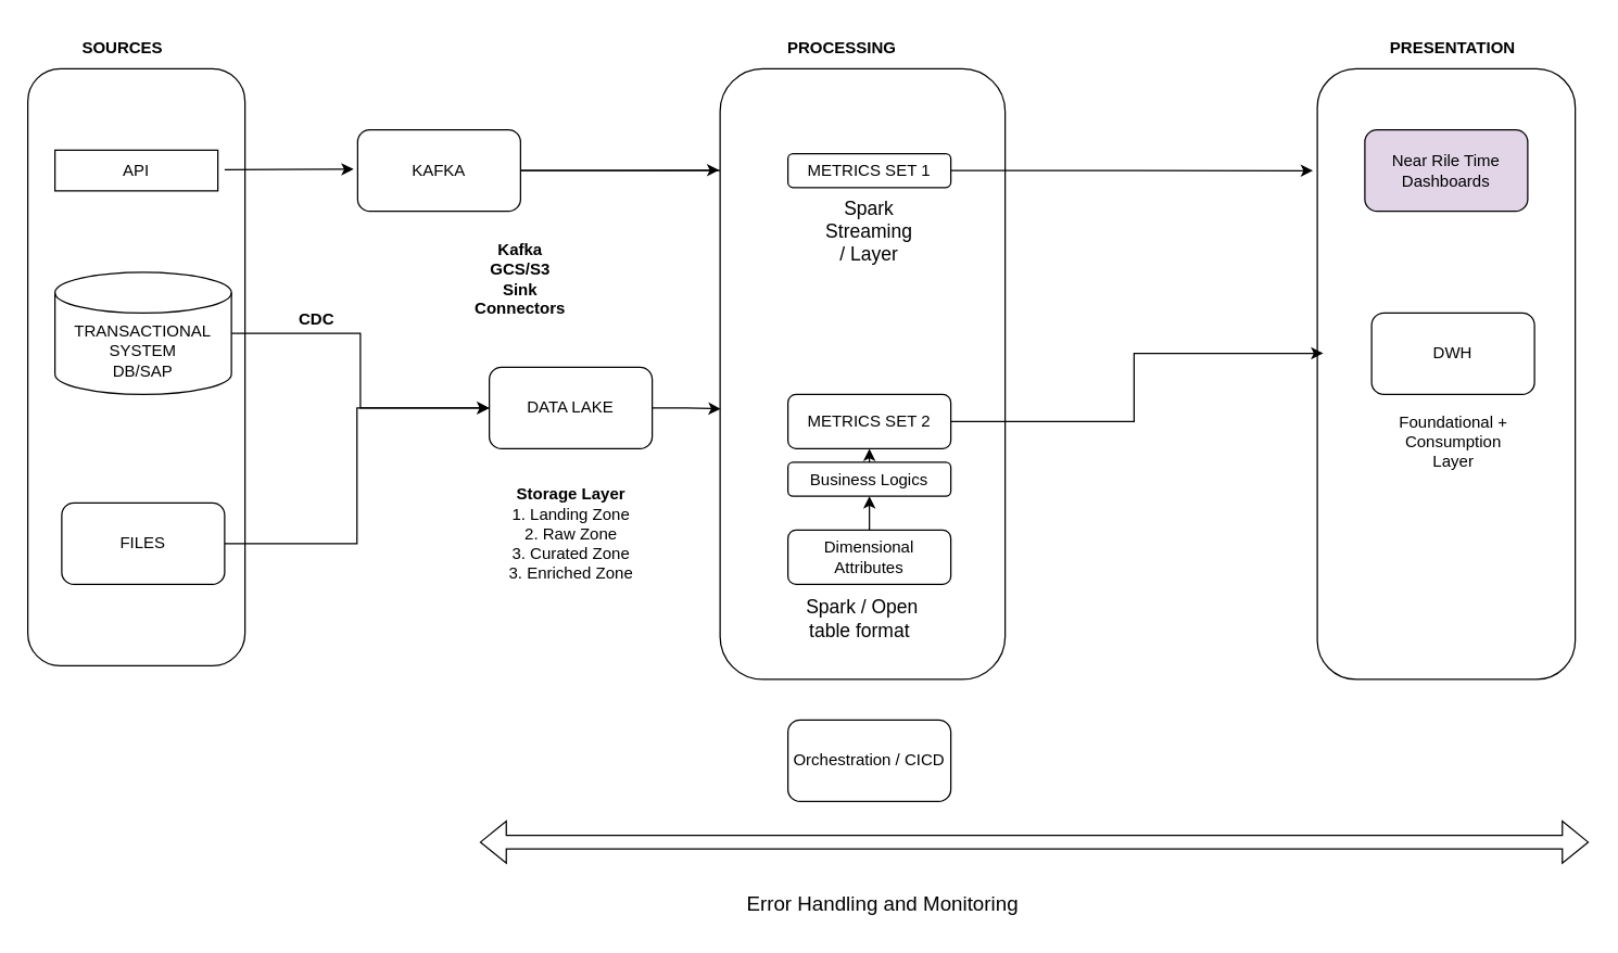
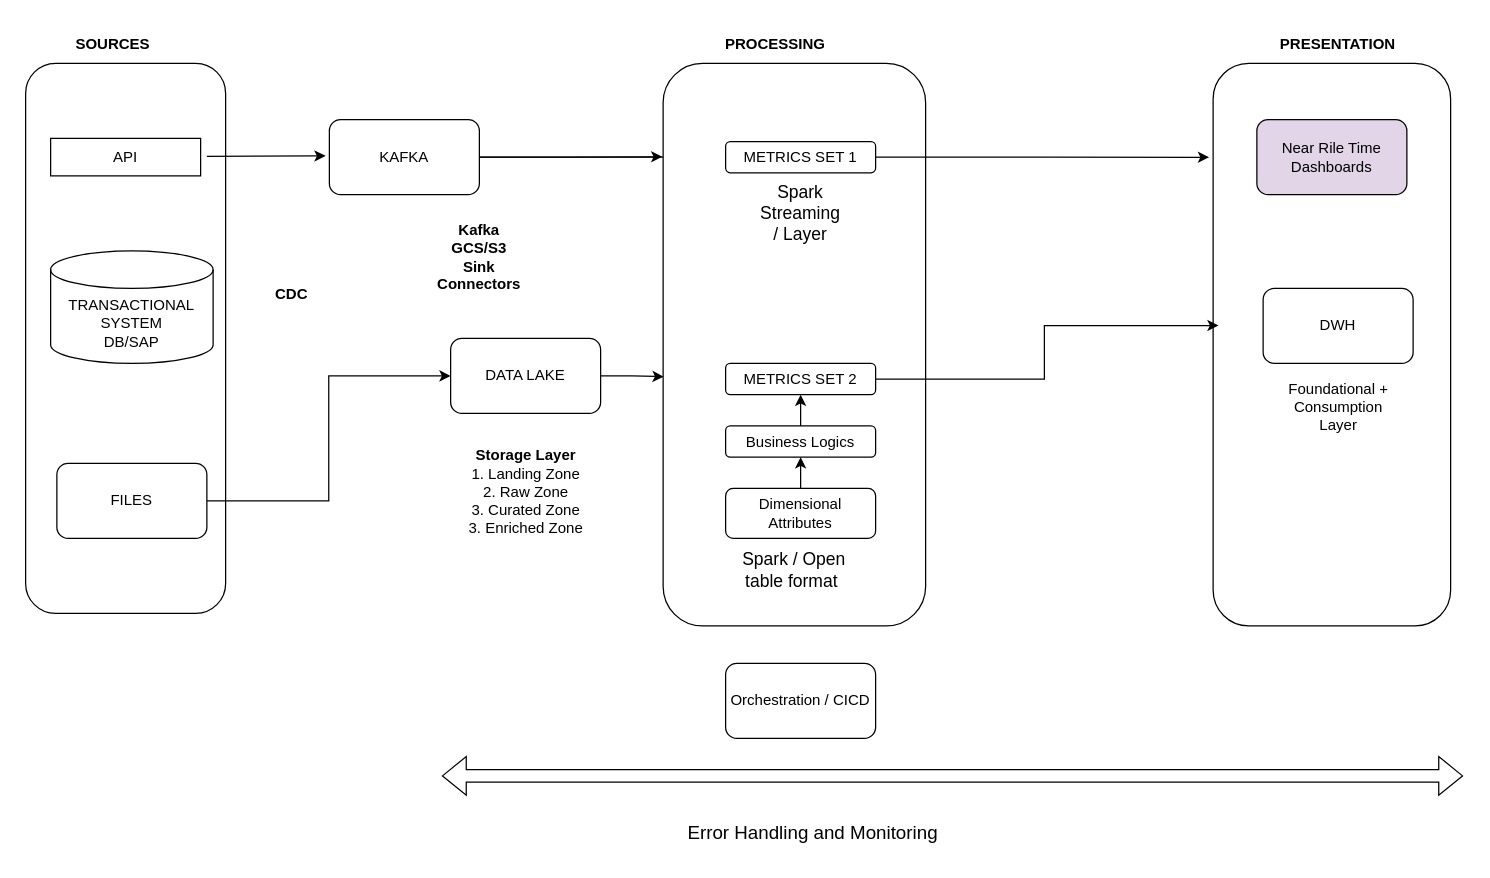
  <mxCell id="0" />
  <mxCell id="1" parent="0" />
  <mxCell id="2" value="" style="rounded=1;whiteSpace=wrap;html=1;" vertex="1" parent="1"><mxGeometry x="20" y="50" width="160" height="440" as="geometry" /></mxCell>
  <mxCell id="3" value="&lt;b style=&quot;background-color: light-dark(#ffffff, var(--ge-dark-color, #121212));&quot;&gt;SOURCES&lt;/b&gt;" style="text;strokeColor=none;align=center;fillColor=none;html=1;verticalAlign=middle;whiteSpace=wrap;rounded=0;" vertex="1" parent="1"><mxGeometry x="60" y="20" width="60" height="30" as="geometry" /></mxCell>
  <mxCell id="4" value="API" style="rounded=0;whiteSpace=wrap;html=1;" vertex="1" parent="1"><mxGeometry x="40" y="110" width="120" height="30" as="geometry" /></mxCell>
- <mxCell id="5" style="edgeStyle=orthogonalEdgeStyle;rounded=0;orthogonalLoop=1;jettySize=auto;html=1;exitX=1;exitY=0.5;exitDx=0;exitDy=0;exitPerimeter=0;entryX=0;entryY=0.5;entryDx=0;entryDy=0;" edge="1" parent="1" source="6" target="12"><mxGeometry relative="1" as="geometry" /></mxCell>
  <mxCell id="6" value="TRANSACTIONAL SYSTEM&lt;div&gt;DB/SAP&lt;/div&gt;" style="shape=cylinder3;whiteSpace=wrap;html=1;boundedLbl=1;backgroundOutline=1;size=15;" vertex="1" parent="1"><mxGeometry x="40" y="200" width="130" height="90" as="geometry" /></mxCell>
  <mxCell id="7" style="edgeStyle=orthogonalEdgeStyle;rounded=0;orthogonalLoop=1;jettySize=auto;html=1;exitX=1;exitY=0.5;exitDx=0;exitDy=0;entryX=0;entryY=0.5;entryDx=0;entryDy=0;" edge="1" parent="1" source="8" target="12"><mxGeometry relative="1" as="geometry" /></mxCell>
  <mxCell id="8" value="FILES" style="rounded=1;whiteSpace=wrap;html=1;" vertex="1" parent="1"><mxGeometry x="45" y="370" width="120" height="60" as="geometry" /></mxCell>
  <mxCell id="9" value="" style="endArrow=classic;html=1;rounded=0;" edge="1" parent="1"><mxGeometry width="50" height="50" relative="1" as="geometry"><mxPoint x="165" y="124.41" as="sourcePoint" /><mxPoint x="260" y="124" as="targetPoint" /></mxGeometry></mxCell>
  <mxCell id="10" style="edgeStyle=orthogonalEdgeStyle;rounded=0;orthogonalLoop=1;jettySize=auto;html=1;exitX=1;exitY=0.5;exitDx=0;exitDy=0;" edge="1" parent="1" source="11" target="19"><mxGeometry relative="1" as="geometry" /></mxCell>
  <mxCell id="11" value="KAFKA" style="rounded=1;whiteSpace=wrap;html=1;" vertex="1" parent="1"><mxGeometry x="263" y="95" width="120" height="60" as="geometry" /></mxCell>
  <mxCell id="12" value="DATA LAKE" style="rounded=1;whiteSpace=wrap;html=1;" vertex="1" parent="1"><mxGeometry x="360" y="270" width="120" height="60" as="geometry" /></mxCell>
  <mxCell id="13" value="&lt;b&gt;Storage Layer&lt;/b&gt;&lt;div&gt;1. Landing Zone&lt;/div&gt;&lt;div&gt;2. Raw Zone&lt;/div&gt;&lt;div&gt;3. Curated Zone&lt;/div&gt;&lt;div&gt;3. Enriched Zone&lt;/div&gt;&lt;div&gt;&lt;br&gt;&lt;/div&gt;" style="text;strokeColor=none;align=center;fillColor=none;html=1;verticalAlign=middle;whiteSpace=wrap;rounded=0;" vertex="1" parent="1"><mxGeometry x="346.5" y="385" width="147" height="30" as="geometry" /></mxCell>
  <mxCell id="14" value="&lt;b&gt;CDC&lt;/b&gt;" style="text;html=1;align=center;verticalAlign=middle;whiteSpace=wrap;rounded=0;" vertex="1" parent="1"><mxGeometry x="203" y="220" width="60" height="30" as="geometry" /></mxCell>
  <mxCell id="15" value="&lt;b&gt;Kafka GCS/S3 Sink Connectors&lt;/b&gt;" style="text;html=1;align=center;verticalAlign=middle;whiteSpace=wrap;rounded=0;" vertex="1" parent="1"><mxGeometry x="353" y="190" width="60" height="30" as="geometry" /></mxCell>
  <mxCell id="16" value="" style="rounded=1;whiteSpace=wrap;html=1;" vertex="1" parent="1"><mxGeometry x="530" y="50" width="210" height="450" as="geometry" /></mxCell>
  <mxCell id="17" value="&lt;b style=&quot;background-color: light-dark(#ffffff, var(--ge-dark-color, #121212));&quot;&gt;PROCESSING&lt;/b&gt;" style="text;strokeColor=none;align=center;fillColor=none;html=1;verticalAlign=middle;whiteSpace=wrap;rounded=0;" vertex="1" parent="1"><mxGeometry x="590" y="20" width="60" height="30" as="geometry" /></mxCell>
  <mxCell id="18" style="edgeStyle=orthogonalEdgeStyle;rounded=0;orthogonalLoop=1;jettySize=auto;html=1;exitX=1;exitY=0.5;exitDx=0;exitDy=0;entryX=-0.003;entryY=0.166;entryDx=0;entryDy=0;entryPerimeter=0;" edge="1" parent="1" source="11" target="16"><mxGeometry relative="1" as="geometry" /></mxCell>
  <mxCell id="19" value="METRICS SET 1" style="rounded=1;whiteSpace=wrap;html=1;" vertex="1" parent="1"><mxGeometry x="580" y="112.5" width="120" height="25" as="geometry" /></mxCell>
  <mxCell id="20" style="edgeStyle=orthogonalEdgeStyle;rounded=0;orthogonalLoop=1;jettySize=auto;html=1;exitX=1;exitY=0.5;exitDx=0;exitDy=0;entryX=0.002;entryY=0.557;entryDx=0;entryDy=0;entryPerimeter=0;" edge="1" parent="1" source="12" target="16"><mxGeometry relative="1" as="geometry" /></mxCell>
- <mxCell id="21" value="METRICS SET 2" style="rounded=1;whiteSpace=wrap;html=1;" vertex="1" parent="1"><mxGeometry x="580" y="290" width="120" height="40" as="geometry" /></mxCell>
+ <mxCell id="21" value="METRICS SET 2" style="rounded=1;whiteSpace=wrap;html=1;" vertex="1" parent="1"><mxGeometry x="580" y="290" width="120" height="25" as="geometry" /></mxCell>
  <mxCell id="22" style="edgeStyle=orthogonalEdgeStyle;rounded=0;orthogonalLoop=1;jettySize=auto;html=1;exitX=0.5;exitY=0;exitDx=0;exitDy=0;entryX=0.5;entryY=1;entryDx=0;entryDy=0;" edge="1" parent="1" source="23" target="21"><mxGeometry relative="1" as="geometry" /></mxCell>
  <mxCell id="23" value="Business Logics" style="rounded=1;whiteSpace=wrap;html=1;" vertex="1" parent="1"><mxGeometry x="580" y="340" width="120" height="25" as="geometry" /></mxCell>
  <mxCell id="24" style="edgeStyle=orthogonalEdgeStyle;rounded=0;orthogonalLoop=1;jettySize=auto;html=1;exitX=0.5;exitY=0;exitDx=0;exitDy=0;entryX=0.5;entryY=1;entryDx=0;entryDy=0;" edge="1" parent="1" source="25" target="23"><mxGeometry relative="1" as="geometry" /></mxCell>
  <mxCell id="25" value="Dimensional Attributes" style="rounded=1;whiteSpace=wrap;html=1;" vertex="1" parent="1"><mxGeometry x="580" y="390" width="120" height="40" as="geometry" /></mxCell>
  <mxCell id="26" value="&lt;font style=&quot;font-size: 14px;&quot;&gt;Spark Streaming / Layer&lt;/font&gt;" style="text;html=1;align=center;verticalAlign=middle;whiteSpace=wrap;rounded=0;" vertex="1" parent="1"><mxGeometry x="610" y="155" width="60" height="30" as="geometry" /></mxCell>
  <mxCell id="27" value="&lt;font style=&quot;font-size: 14px;&quot;&gt;Spark / Open table format&amp;nbsp;&lt;/font&gt;" style="text;html=1;align=center;verticalAlign=middle;whiteSpace=wrap;rounded=0;" vertex="1" parent="1"><mxGeometry x="590" y="440" width="90" height="30" as="geometry" /></mxCell>
  <mxCell id="28" value="Orchestration / CICD" style="rounded=1;whiteSpace=wrap;html=1;" vertex="1" parent="1"><mxGeometry x="580" y="530" width="120" height="60" as="geometry" /></mxCell>
  <mxCell id="29" value="" style="rounded=1;whiteSpace=wrap;html=1;" vertex="1" parent="1"><mxGeometry x="970" y="50" width="190" height="450" as="geometry" /></mxCell>
  <mxCell id="30" value="&lt;span style=&quot;background-color: rgb(255, 255, 255);&quot;&gt;&lt;b&gt;PRESENTATION&lt;/b&gt;&lt;/span&gt;" style="text;strokeColor=none;align=center;fillColor=none;html=1;verticalAlign=middle;whiteSpace=wrap;rounded=0;" vertex="1" parent="1"><mxGeometry x="1040" y="20" width="60" height="30" as="geometry" /></mxCell>
  <mxCell id="31" value="Near Rile Time Dashboards" style="rounded=1;whiteSpace=wrap;html=1;fillColor=#e1d5e7;" vertex="1" parent="1"><mxGeometry x="1005" y="95" width="120" height="60" as="geometry" /></mxCell>
  <mxCell id="32" style="edgeStyle=orthogonalEdgeStyle;rounded=0;orthogonalLoop=1;jettySize=auto;html=1;exitX=1;exitY=0.5;exitDx=0;exitDy=0;entryX=-0.017;entryY=0.167;entryDx=0;entryDy=0;entryPerimeter=0;" edge="1" parent="1" source="19" target="29"><mxGeometry relative="1" as="geometry" /></mxCell>
  <mxCell id="33" style="edgeStyle=orthogonalEdgeStyle;rounded=0;orthogonalLoop=1;jettySize=auto;html=1;exitX=1;exitY=0.5;exitDx=0;exitDy=0;entryX=0.023;entryY=0.466;entryDx=0;entryDy=0;entryPerimeter=0;" edge="1" parent="1" source="21" target="29"><mxGeometry relative="1" as="geometry" /></mxCell>
  <mxCell id="34" value="DWH" style="rounded=1;whiteSpace=wrap;html=1;" vertex="1" parent="1"><mxGeometry x="1010" y="230" width="120" height="60" as="geometry" /></mxCell>
  <mxCell id="35" value="Foundational + Consumption Layer" style="text;html=1;align=center;verticalAlign=middle;whiteSpace=wrap;rounded=0;" vertex="1" parent="1"><mxGeometry x="1022.5" y="300" width="95" height="50" as="geometry" /></mxCell>
  <mxCell id="36" value="" style="shape=flexArrow;endArrow=classic;startArrow=classic;html=1;rounded=0;" edge="1" parent="1"><mxGeometry width="100" height="100" relative="1" as="geometry"><mxPoint x="353" y="620" as="sourcePoint" /><mxPoint x="1170" y="620" as="targetPoint" /></mxGeometry></mxCell>
  <mxCell id="37" value="&lt;font style=&quot;font-size: 15px;&quot;&gt;Error Handling and Monitoring&lt;/font&gt;" style="text;html=1;align=center;verticalAlign=middle;whiteSpace=wrap;rounded=0;" vertex="1" parent="1"><mxGeometry x="540" y="650" width="220" height="30" as="geometry" /></mxCell>
